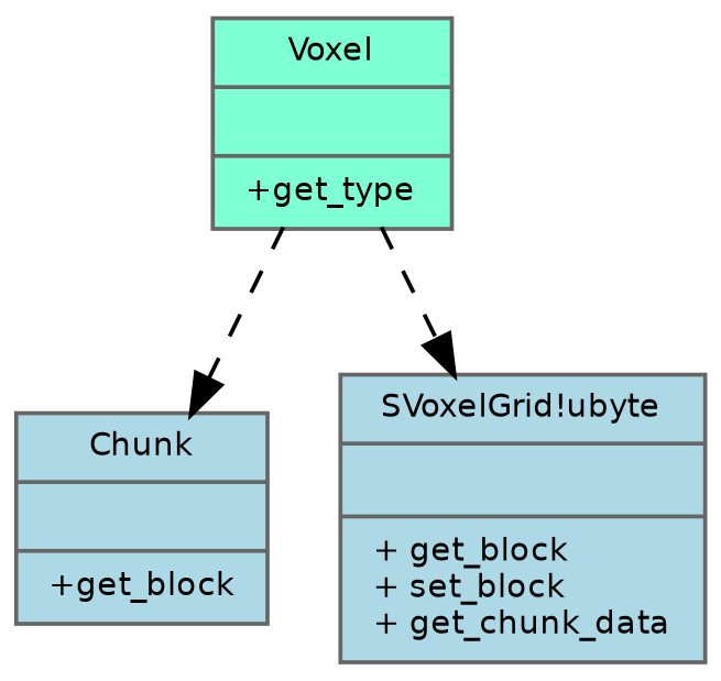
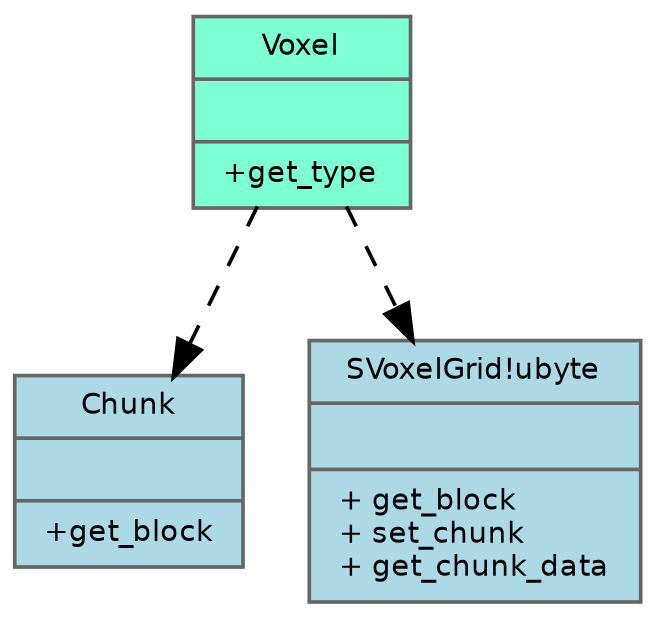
  digraph {
    fontname="Bitstream Vera Sans"
    fontsize=8
    node [color=gray40 fillcolor=lightblue fontname="Bitstream Vera Sans" fontsize=8 shape=record style=filled]
    edge [arrowhead=normal style=dashed]
    n1 [fillcolor=aquamarine label="{Voxel | | +get_type }"]
    n2 [label="{Chunk | | +get_block }"]
-   n3 [label="{SVoxelGrid!ubyte |  | + get_block\l+ set_block\l+ get_chunk_data\l}"]
+   n3 [label="{SVoxelGrid!ubyte |  | + get_block\l+ set_chunk\l+ get_chunk_data\l}"]
    n1 -> n2
    n1 -> n3
  }
